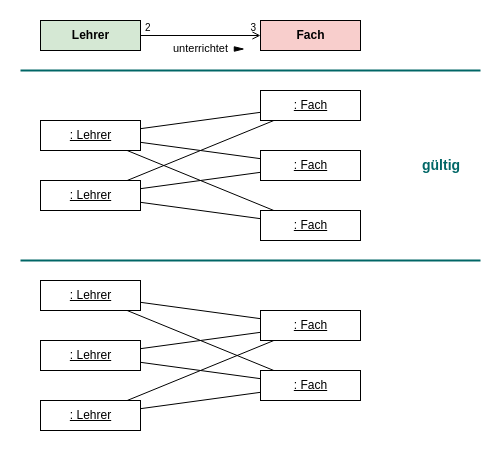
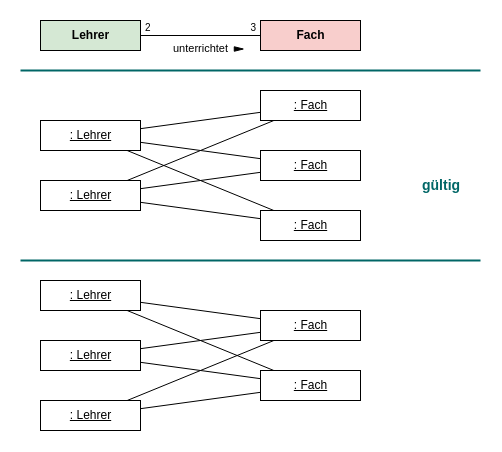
  <mxCell id="0" />
  <mxCell id="1" parent="0" />
  <mxCell id="2" value="&lt;b&gt;Fach&lt;/b&gt;" style="html=1;fontStyle=0;fillColor=#f8cecc;" vertex="1" parent="1"><mxGeometry x="260" y="20" width="100" height="30" as="geometry" /></mxCell>
- <mxCell id="3" value="unterrichtet" style="endArrow=open;html=1;endFill=0;verticalAlign=top;labelBackgroundColor=none;" edge="1" parent="1" source="6" target="2"><mxGeometry relative="1" as="geometry"><mxPoint x="60" y="100" as="sourcePoint" /><mxPoint x="230" y="40" as="targetPoint" /></mxGeometry></mxCell>
+ <mxCell id="3" value="unterrichtet" style="endArrow=none;html=1;endFill=0;verticalAlign=top;labelBackgroundColor=none;" edge="1" parent="1" source="6" target="2"><mxGeometry relative="1" as="geometry"><mxPoint x="60" y="100" as="sourcePoint" /><mxPoint x="230" y="40" as="targetPoint" /></mxGeometry></mxCell>
  <mxCell id="4" value="2" style="resizable=0;html=1;align=left;verticalAlign=bottom;labelBackgroundColor=none;fontSize=10;spacingTop=-8;spacingLeft=0;" connectable="0" vertex="1" parent="3"><mxGeometry x="-1" relative="1" as="geometry"><mxPoint x="3" as="offset" /></mxGeometry></mxCell>
  <mxCell id="5" value="3" style="resizable=0;html=1;align=right;verticalAlign=bottom;labelBackgroundColor=none;fontSize=10;spacingLeft=0;spacing=2;spacingBottom=0;spacingRight=3;spacingTop=0;" connectable="0" vertex="1" parent="3"><mxGeometry x="1" relative="1" as="geometry"><mxPoint x="-1" as="offset" /></mxGeometry></mxCell>
  <mxCell id="6" value="&lt;b&gt;Lehrer&lt;/b&gt;" style="html=1;fontStyle=0;fillColor=#d5e8d4;" vertex="1" parent="1"><mxGeometry x="40" y="20" width="100" height="30" as="geometry" /></mxCell>
  <mxCell id="7" value="" style="triangle;whiteSpace=wrap;html=1;dashed=0;direction=north;fillColor=#000000;aspect=fixed;rotation=90;" vertex="1" parent="1"><mxGeometry x="236" y="44" width="4.5" height="9" as="geometry" /></mxCell>
  <mxCell id="8" value="&lt;u&gt;: Fach&lt;/u&gt;" style="html=1;fontStyle=0" vertex="1" parent="1"><mxGeometry x="260" y="90" width="100" height="30" as="geometry" /></mxCell>
  <mxCell id="9" value="&lt;u&gt;: Lehrer&lt;/u&gt;" style="html=1;fontStyle=0" vertex="1" parent="1"><mxGeometry x="40" y="120" width="100" height="30" as="geometry" /></mxCell>
  <mxCell id="10" value="&lt;u&gt;: Fach&lt;/u&gt;" style="html=1;fontStyle=0" vertex="1" parent="1"><mxGeometry x="260" y="150" width="100" height="30" as="geometry" /></mxCell>
  <mxCell id="11" value="&lt;u&gt;: Fach&lt;/u&gt;" style="html=1;fontStyle=0" vertex="1" parent="1"><mxGeometry x="260" y="210" width="100" height="30" as="geometry" /></mxCell>
  <mxCell id="12" value="&lt;u&gt;: Lehrer&lt;/u&gt;" style="html=1;fontStyle=0" vertex="1" parent="1"><mxGeometry x="40" y="180" width="100" height="30" as="geometry" /></mxCell>
  <mxCell id="13" value="" style="endArrow=none;html=1;rounded=0;" edge="1" parent="1" source="9" target="8"><mxGeometry width="50" height="50" relative="1" as="geometry"><mxPoint x="200" y="250" as="sourcePoint" /><mxPoint x="250" y="200" as="targetPoint" /></mxGeometry></mxCell>
  <mxCell id="14" value="" style="endArrow=none;html=1;rounded=0;" edge="1" parent="1" source="9" target="10"><mxGeometry width="50" height="50" relative="1" as="geometry"><mxPoint x="200" y="250" as="sourcePoint" /><mxPoint x="250" y="200" as="targetPoint" /></mxGeometry></mxCell>
  <mxCell id="15" value="" style="endArrow=none;html=1;rounded=0;" edge="1" parent="1" source="12" target="8"><mxGeometry width="50" height="50" relative="1" as="geometry"><mxPoint x="200" y="250" as="sourcePoint" /><mxPoint x="250" y="200" as="targetPoint" /></mxGeometry></mxCell>
  <mxCell id="16" value="" style="endArrow=none;html=1;rounded=0;" edge="1" parent="1" source="12" target="10"><mxGeometry width="50" height="50" relative="1" as="geometry"><mxPoint x="200" y="250" as="sourcePoint" /><mxPoint x="250" y="200" as="targetPoint" /></mxGeometry></mxCell>
  <mxCell id="17" value="" style="endArrow=none;html=1;rounded=0;" edge="1" parent="1" source="12" target="11"><mxGeometry width="50" height="50" relative="1" as="geometry"><mxPoint x="200" y="250" as="sourcePoint" /><mxPoint x="250" y="200" as="targetPoint" /></mxGeometry></mxCell>
  <mxCell id="18" value="" style="endArrow=none;html=1;rounded=0;" edge="1" parent="1" source="9" target="11"><mxGeometry width="50" height="50" relative="1" as="geometry"><mxPoint x="200" y="250" as="sourcePoint" /><mxPoint x="250" y="200" as="targetPoint" /></mxGeometry></mxCell>
  <mxCell id="19" value="&lt;u&gt;: Fach&lt;/u&gt;" style="html=1;fontStyle=0" vertex="1" parent="1"><mxGeometry x="260" y="310" width="100" height="30" as="geometry" /></mxCell>
  <mxCell id="20" value="&lt;u&gt;: Lehrer&lt;/u&gt;" style="html=1;fontStyle=0" vertex="1" parent="1"><mxGeometry x="40" y="280" width="100" height="30" as="geometry" /></mxCell>
  <mxCell id="21" value="&lt;u&gt;: Fach&lt;/u&gt;" style="html=1;fontStyle=0" vertex="1" parent="1"><mxGeometry x="260" y="370" width="100" height="30" as="geometry" /></mxCell>
  <mxCell id="22" value="&lt;u&gt;: Lehrer&lt;/u&gt;" style="html=1;fontStyle=0" vertex="1" parent="1"><mxGeometry x="40" y="340" width="100" height="30" as="geometry" /></mxCell>
  <mxCell id="23" value="" style="endArrow=none;html=1;rounded=0;" edge="1" parent="1" source="20" target="19"><mxGeometry width="50" height="50" relative="1" as="geometry"><mxPoint x="200" y="440" as="sourcePoint" /><mxPoint x="250" y="390" as="targetPoint" /></mxGeometry></mxCell>
  <mxCell id="24" value="" style="endArrow=none;html=1;rounded=0;" edge="1" parent="1" source="20" target="21"><mxGeometry width="50" height="50" relative="1" as="geometry"><mxPoint x="200" y="440" as="sourcePoint" /><mxPoint x="250" y="390" as="targetPoint" /></mxGeometry></mxCell>
  <mxCell id="25" value="" style="endArrow=none;html=1;rounded=0;" edge="1" parent="1" source="22" target="19"><mxGeometry width="50" height="50" relative="1" as="geometry"><mxPoint x="200" y="440" as="sourcePoint" /><mxPoint x="250" y="390" as="targetPoint" /></mxGeometry></mxCell>
  <mxCell id="26" value="" style="endArrow=none;html=1;rounded=0;" edge="1" parent="1" source="22" target="21"><mxGeometry width="50" height="50" relative="1" as="geometry"><mxPoint x="200" y="440" as="sourcePoint" /><mxPoint x="250" y="390" as="targetPoint" /></mxGeometry></mxCell>
  <mxCell id="27" value="&lt;u&gt;: Lehrer&lt;/u&gt;" style="html=1;fontStyle=0" vertex="1" parent="1"><mxGeometry x="40" y="400" width="100" height="30" as="geometry" /></mxCell>
  <mxCell id="28" value="" style="endArrow=none;html=1;rounded=0;" edge="1" parent="1" source="27" target="21"><mxGeometry width="50" height="50" relative="1" as="geometry"><mxPoint x="200" y="440" as="sourcePoint" /><mxPoint x="250" y="390" as="targetPoint" /></mxGeometry></mxCell>
  <mxCell id="29" value="" style="endArrow=none;html=1;rounded=0;" edge="1" parent="1" source="27" target="19"><mxGeometry width="50" height="50" relative="1" as="geometry"><mxPoint x="200" y="440" as="sourcePoint" /><mxPoint x="250" y="390" as="targetPoint" /></mxGeometry></mxCell>
  <mxCell id="30" value="" style="endArrow=none;html=1;rounded=0;strokeColor=#006666;strokeWidth=2;" edge="1" parent="1"><mxGeometry width="50" height="50" relative="1" as="geometry"><mxPoint x="20" y="70" as="sourcePoint" /><mxPoint x="480" y="70" as="targetPoint" /></mxGeometry></mxCell>
- <mxCell id="31" value="gültig" style="text;html=1;strokeColor=none;fillColor=none;align=left;verticalAlign=middle;whiteSpace=wrap;rounded=0;fontColor=#006666;fontStyle=1;fontSize=14;" vertex="1" parent="1"><mxGeometry x="420" y="150" width="60" height="30" as="geometry" /></mxCell>
+ <mxCell id="31" value="gültig" style="text;html=1;strokeColor=none;fillColor=none;align=left;verticalAlign=middle;whiteSpace=wrap;rounded=0;fontColor=#006666;fontStyle=1;fontSize=14;" vertex="1" parent="1"><mxGeometry x="420" y="170" width="60" height="30" as="geometry" /></mxCell>
  <mxCell id="32" value="" style="endArrow=none;html=1;rounded=0;strokeColor=#006666;strokeWidth=2;" edge="1" parent="1"><mxGeometry width="50" height="50" relative="1" as="geometry"><mxPoint x="20" y="260" as="sourcePoint" /><mxPoint x="480" y="260" as="targetPoint" /></mxGeometry></mxCell>
